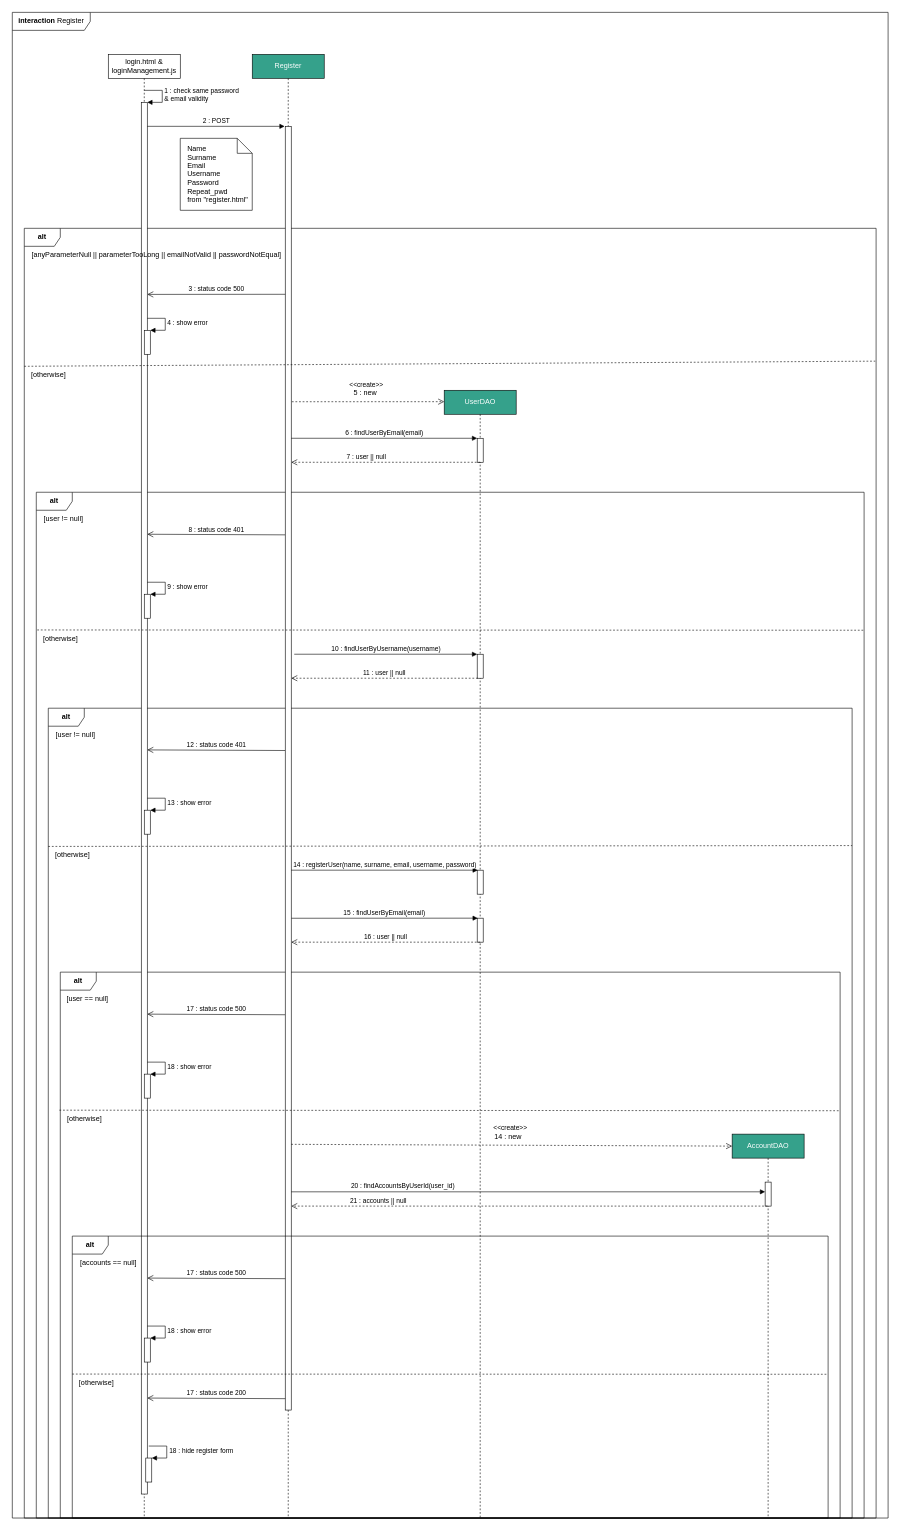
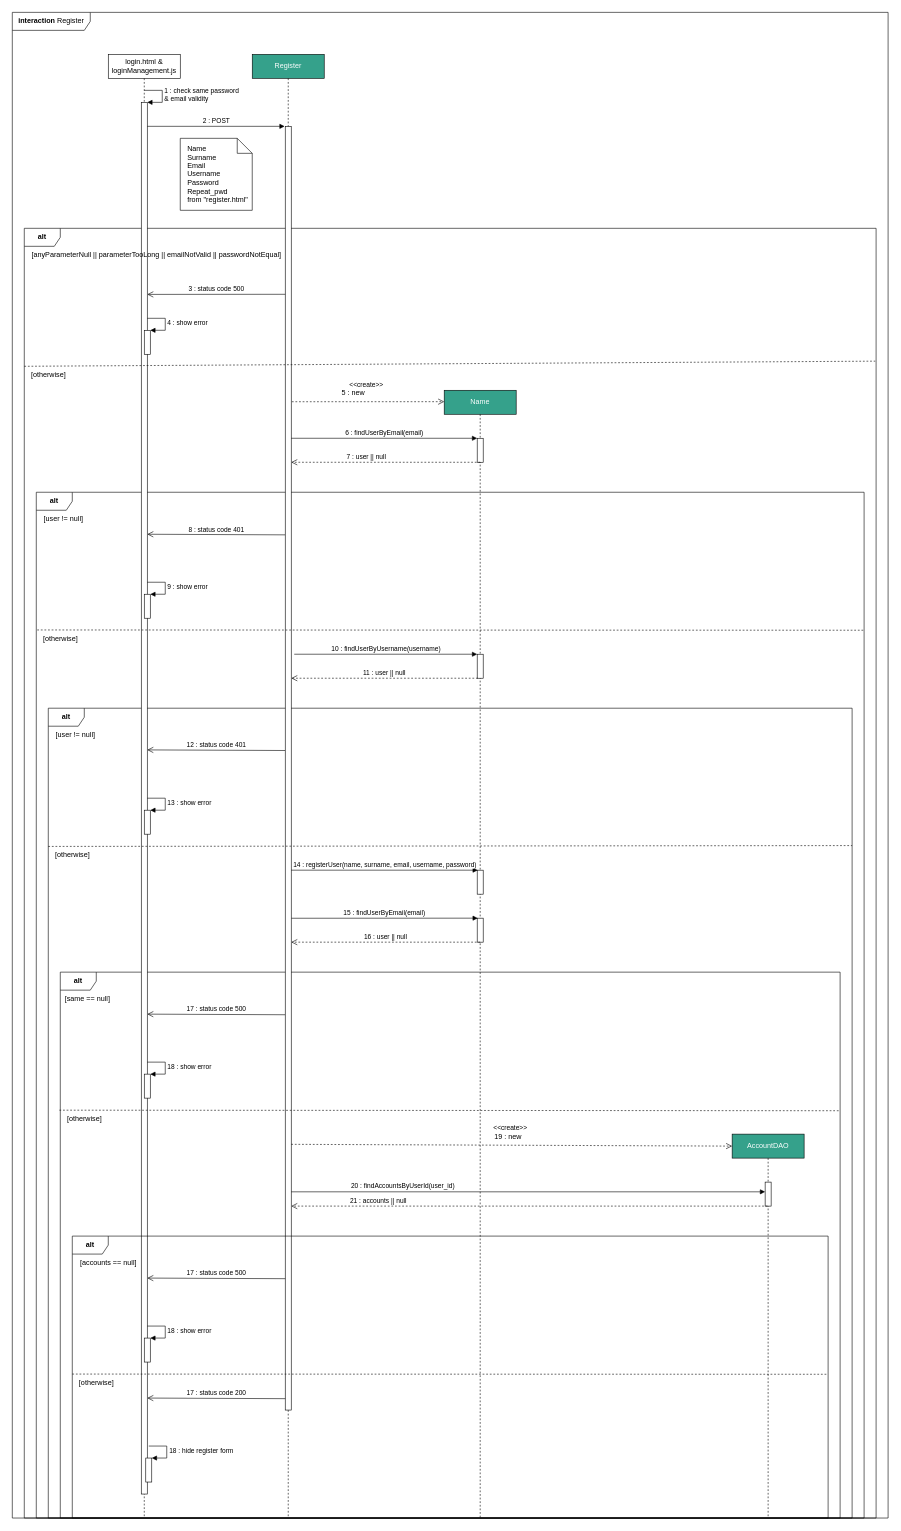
  <mxCell id="0" />
  <mxCell id="1" parent="0" />
  <mxCell id="2" value="&lt;b&gt;interaction&amp;nbsp;&lt;/b&gt;Register" style="shape=umlFrame;whiteSpace=wrap;html=1;width=130;height=30;" parent="1" vertex="1"><mxGeometry x="20" y="20" width="1460" height="2510" as="geometry" /></mxCell>
  <mxCell id="3" value="&lt;b&gt;alt&lt;/b&gt;" style="shape=umlFrame;whiteSpace=wrap;html=1;" parent="1" vertex="1"><mxGeometry x="40" y="380" width="1420" height="2150" as="geometry" /></mxCell>
  <mxCell id="4" value="&lt;b&gt;alt&lt;/b&gt;" style="shape=umlFrame;whiteSpace=wrap;html=1;" parent="1" vertex="1"><mxGeometry y="820" width="1380" height="1710" as="geometry" x="60" /></mxCell>
  <mxCell id="5" value="&lt;b&gt;alt&lt;/b&gt;" style="shape=umlFrame;whiteSpace=wrap;html=1;" parent="1" vertex="1"><mxGeometry x="80" y="1180" width="1340" height="1350" as="geometry" /></mxCell>
  <mxCell id="6" value="&lt;b&gt;alt&lt;/b&gt;" style="shape=umlFrame;whiteSpace=wrap;html=1;" parent="1" vertex="1"><mxGeometry x="100" y="1620" width="1300" height="910" as="geometry" /></mxCell>
  <mxCell id="7" value="login.html &amp;amp; loginManagement.js" style="shape=umlLifeline;perimeter=lifelinePerimeter;whiteSpace=wrap;html=1;container=1;collapsible=0;recursiveResize=0;outlineConnect=0;" parent="1" vertex="1"><mxGeometry x="180" y="90" width="120" height="2440" as="geometry" /></mxCell>
  <mxCell id="8" value="" style="html=1;points=[];perimeter=orthogonalPerimeter;" vertex="1" parent="7"><mxGeometry x="55" y="80" width="10" height="2320" as="geometry" /></mxCell>
  <mxCell id="9" value="1 : check same password&lt;br&gt;&amp;amp; email validity" style="edgeStyle=orthogonalEdgeStyle;html=1;align=left;spacingLeft=2;endArrow=block;rounded=0;entryX=1;entryY=0;" edge="1" target="8" parent="7"><mxGeometry relative="1" as="geometry"><mxPoint x="60" y="60" as="sourcePoint" /><Array as="points"><mxPoint x="90" y="60" /></Array></mxGeometry></mxCell>
  <mxCell id="10" value="" style="html=1;points=[];perimeter=orthogonalPerimeter;" vertex="1" parent="7"><mxGeometry x="60" y="460" width="10" height="40" as="geometry" /></mxCell>
  <mxCell id="11" value="4 : show error" style="edgeStyle=orthogonalEdgeStyle;html=1;align=left;spacingLeft=2;endArrow=block;rounded=0;entryX=1;entryY=0;" edge="1" target="10" parent="7"><mxGeometry relative="1" as="geometry"><mxPoint x="65" y="440" as="sourcePoint" /><Array as="points"><mxPoint x="95" y="440" /></Array></mxGeometry></mxCell>
  <mxCell id="12" value="8 : status code 401" style="html=1;verticalAlign=bottom;endArrow=open;endSize=8;rounded=0;entryX=1;entryY=0.145;entryDx=0;entryDy=0;entryPerimeter=0;" edge="1" parent="7"><mxGeometry relative="1" as="geometry"><mxPoint x="295" y="801" as="sourcePoint" /><mxPoint x="65" y="800" as="targetPoint" /></mxGeometry></mxCell>
  <mxCell id="13" value="9 : show error" style="edgeStyle=orthogonalEdgeStyle;html=1;align=left;spacingLeft=2;endArrow=block;rounded=0;entryX=1;entryY=0;" edge="1" parent="7"><mxGeometry relative="1" as="geometry"><mxPoint x="65" y="880" as="sourcePoint" /><Array as="points"><mxPoint x="95" y="880" /></Array><mxPoint x="70" y="900" as="targetPoint" /></mxGeometry></mxCell>
  <mxCell id="14" value="" style="html=1;points=[];perimeter=orthogonalPerimeter;" vertex="1" parent="7"><mxGeometry x="60" y="900" width="10" height="40" as="geometry" /></mxCell>
  <mxCell id="15" value="12 : status code 401" style="html=1;verticalAlign=bottom;endArrow=open;endSize=8;rounded=0;entryX=1;entryY=0.145;entryDx=0;entryDy=0;entryPerimeter=0;" edge="1" parent="7"><mxGeometry relative="1" as="geometry"><mxPoint x="295" y="1160.5" as="sourcePoint" /><mxPoint x="65" y="1159.5" as="targetPoint" /></mxGeometry></mxCell>
  <mxCell id="16" value="13 : show error" style="edgeStyle=orthogonalEdgeStyle;html=1;align=left;spacingLeft=2;endArrow=block;rounded=0;entryX=1;entryY=0;" edge="1" parent="7"><mxGeometry relative="1" as="geometry"><mxPoint x="65" y="1240" as="sourcePoint" /><Array as="points"><mxPoint x="95" y="1240" /></Array><mxPoint x="70" y="1260" as="targetPoint" /></mxGeometry></mxCell>
  <mxCell id="17" value="" style="html=1;points=[];perimeter=orthogonalPerimeter;" vertex="1" parent="7"><mxGeometry x="60" y="1260" width="10" height="40" as="geometry" /></mxCell>
  <mxCell id="18" value="17 : status code 500" style="html=1;verticalAlign=bottom;endArrow=open;endSize=8;rounded=0;entryX=1;entryY=0.145;entryDx=0;entryDy=0;entryPerimeter=0;" edge="1" parent="7"><mxGeometry relative="1" as="geometry"><mxPoint x="295" y="1601" as="sourcePoint" /><mxPoint x="65" y="1600" as="targetPoint" /></mxGeometry></mxCell>
  <mxCell id="19" value="18 : show error" style="edgeStyle=orthogonalEdgeStyle;html=1;align=left;spacingLeft=2;endArrow=block;rounded=0;entryX=1;entryY=0;" edge="1" parent="7"><mxGeometry relative="1" as="geometry"><mxPoint x="65" y="1680" as="sourcePoint" /><Array as="points"><mxPoint x="95" y="1680" /></Array><mxPoint x="70" y="1700" as="targetPoint" /></mxGeometry></mxCell>
  <mxCell id="20" value="" style="html=1;points=[];perimeter=orthogonalPerimeter;" vertex="1" parent="7"><mxGeometry x="60" y="1700" width="10" height="40" as="geometry" /></mxCell>
  <mxCell id="21" value="Register" style="shape=umlLifeline;perimeter=lifelinePerimeter;whiteSpace=wrap;html=1;container=1;collapsible=0;recursiveResize=0;outlineConnect=0;fillColor=#35A18B;fontColor=#FFFFFF;" parent="1" vertex="1"><mxGeometry x="420" y="90" width="120" height="2440" as="geometry" /></mxCell>
  <mxCell id="22" value="" style="html=1;points=[];perimeter=orthogonalPerimeter;" parent="21" vertex="1"><mxGeometry x="55" y="120" width="10" height="2140" as="geometry" /></mxCell>
  <mxCell id="23" value="3 : status code 500" style="html=1;verticalAlign=bottom;endArrow=open;endSize=8;rounded=0;entryX=1;entryY=0.138;entryDx=0;entryDy=0;entryPerimeter=0;" edge="1" parent="21" target="8"><mxGeometry relative="1" as="geometry"><mxPoint x="55" y="400" as="sourcePoint" /><mxPoint x="-25" y="400" as="targetPoint" /></mxGeometry></mxCell>
  <mxCell id="24" value="AccountDAO" style="shape=umlLifeline;perimeter=lifelinePerimeter;whiteSpace=wrap;html=1;container=1;collapsible=0;recursiveResize=0;outlineConnect=0;fillColor=#35A18B;fontColor=#FFFFFF;" parent="1" vertex="1"><mxGeometry x="1220" y="1890" width="120" height="640" as="geometry" /></mxCell>
  <mxCell id="25" value="" style="html=1;points=[];perimeter=orthogonalPerimeter;" parent="24" vertex="1"><mxGeometry x="55" y="80" width="10" height="40" as="geometry" /></mxCell>
  <mxCell id="26" value="2 : POST" style="html=1;verticalAlign=bottom;startArrow=none;endArrow=block;startSize=8;rounded=0;startFill=0;entryX=-0.1;entryY=0;entryDx=0;entryDy=0;entryPerimeter=0;" parent="1" edge="1" target="22"><mxGeometry relative="1" as="geometry"><mxPoint x="245" y="210" as="sourcePoint" /><mxPoint x="470" y="210" as="targetPoint" /></mxGeometry></mxCell>
  <mxCell id="27" value="" style="shape=note2;boundedLbl=1;whiteSpace=wrap;html=1;size=25;verticalAlign=top;align=center;" parent="1" vertex="1"><mxGeometry x="300" y="230" width="120" height="120" as="geometry" /></mxCell>
  <mxCell id="28" value="Name&lt;br&gt;Surname&lt;br&gt;Email&lt;br&gt;Username&lt;br&gt;Password&lt;br&gt;Repeat_pwd&lt;br&gt;from &quot;register.html&quot;" style="text;html=1;align=left;verticalAlign=middle;resizable=0;points=[];autosize=1;strokeColor=none;fillColor=none;" parent="1" vertex="1"><mxGeometry x="310" y="235" width="120" height="110" as="geometry" /></mxCell>
  <mxCell id="29" value="[anyParameterNull || parameterTooLong || emailNotValid || passwordNotEqual]" style="text;html=1;align=center;verticalAlign=middle;resizable=0;points=[];autosize=1;strokeColor=none;fillColor=none;" parent="1" vertex="1"><mxGeometry x="40" y="410" width="440" height="30" as="geometry" /></mxCell>
- <mxCell id="30" value="UserDAO" style="shape=umlLifeline;perimeter=lifelinePerimeter;whiteSpace=wrap;html=1;container=1;collapsible=0;recursiveResize=0;outlineConnect=0;fillColor=#35A18B;fontColor=#FFFFFF;" parent="1" vertex="1"><mxGeometry x="740" y="650" width="120" height="1880" as="geometry" /></mxCell>
+ <mxCell id="30" value="Name" style="shape=umlLifeline;perimeter=lifelinePerimeter;whiteSpace=wrap;html=1;container=1;collapsible=0;recursiveResize=0;outlineConnect=0;fillColor=#35A18B;fontColor=#FFFFFF;" parent="1" vertex="1"><mxGeometry x="740" y="650" width="120" height="1880" as="geometry" /></mxCell>
  <mxCell id="31" value="" style="html=1;points=[];perimeter=orthogonalPerimeter;" parent="30" vertex="1"><mxGeometry x="55" y="80" width="10" height="40" as="geometry" /></mxCell>
  <mxCell id="32" value="" style="html=1;points=[];perimeter=orthogonalPerimeter;" parent="30" vertex="1"><mxGeometry x="55" y="440" width="10" height="40" as="geometry" /></mxCell>
  <mxCell id="33" value="&amp;lt;&amp;lt;create&amp;gt;&amp;gt;" style="endArrow=open;startArrow=none;endFill=0;startFill=0;endSize=8;html=1;verticalAlign=bottom;dashed=1;labelBackgroundColor=none;rounded=0;exitX=1.1;exitY=0.639;exitDx=0;exitDy=0;exitPerimeter=0;" parent="1" edge="1"><mxGeometry x="-0.024" y="19" width="160" relative="1" as="geometry"><mxPoint x="486" y="669.08" as="sourcePoint" /><mxPoint x="740" y="669" as="targetPoint" /><mxPoint as="offset" /></mxGeometry></mxCell>
- <mxCell id="34" value="5 : new" style="text;html=1;align=center;verticalAlign=middle;resizable=0;points=[];autosize=1;strokeColor=none;fillColor=none;" parent="1" vertex="1"><mxGeometry x="578" y="640" width="60" height="30" as="geometry" /></mxCell>
+ <mxCell id="34" value="5 : new" style="text;html=1;align=center;verticalAlign=middle;resizable=0;points=[];autosize=1;strokeColor=none;fillColor=none;" parent="1" vertex="1"><mxGeometry x="558" y="640" width="60" height="30" as="geometry" /></mxCell>
  <mxCell id="35" value="7 : user || null" style="html=1;verticalAlign=bottom;endArrow=open;dashed=1;endSize=8;rounded=0;" parent="1" target="22" edge="1"><mxGeometry x="0.206" relative="1" as="geometry"><mxPoint x="800" y="770" as="sourcePoint" /><mxPoint x="720" y="770" as="targetPoint" /><mxPoint as="offset" /></mxGeometry></mxCell>
  <mxCell id="36" value="6 : findUserByEmail(email)" style="html=1;verticalAlign=bottom;startArrow=none;endArrow=block;startSize=8;rounded=0;startFill=0;" parent="1" edge="1"><mxGeometry relative="1" as="geometry"><mxPoint x="485" y="730" as="sourcePoint" /><mxPoint x="795" y="730" as="targetPoint" /></mxGeometry></mxCell>
  <mxCell id="37" value="[user != null]" style="text;html=1;align=center;verticalAlign=middle;resizable=0;points=[];autosize=1;strokeColor=none;fillColor=none;" parent="1" vertex="1"><mxGeometry y="850" width="90" height="30" as="geometry" x="60" /></mxCell>
  <mxCell id="38" value="10 : findUserByUsername(username)" style="html=1;verticalAlign=bottom;startArrow=none;endArrow=block;startSize=8;rounded=0;startFill=0;" parent="1" edge="1"><mxGeometry relative="1" as="geometry"><mxPoint x="490" y="1090" as="sourcePoint" /><mxPoint x="795" y="1090" as="targetPoint" /></mxGeometry></mxCell>
  <mxCell id="39" value="11 : user || null" style="html=1;verticalAlign=bottom;endArrow=open;dashed=1;endSize=8;rounded=0;exitX=0.1;exitY=1;exitDx=0;exitDy=0;exitPerimeter=0;" parent="1" source="32" target="22" edge="1"><mxGeometry relative="1" as="geometry"><mxPoint x="860" y="1010" as="sourcePoint" /><mxPoint x="780" y="1010" as="targetPoint" /></mxGeometry></mxCell>
  <mxCell id="40" value="[user != null]" style="text;html=1;align=center;verticalAlign=middle;resizable=0;points=[];autosize=1;strokeColor=none;fillColor=none;" parent="1" vertex="1"><mxGeometry x="80" y="1210" width="90" height="30" as="geometry" /></mxCell>
  <mxCell id="41" value="" style="endArrow=none;dashed=1;html=1;rounded=0;exitX=0;exitY=0;exitDx=0;exitDy=0;exitPerimeter=0;entryX=0.999;entryY=0.103;entryDx=0;entryDy=0;entryPerimeter=0;" parent="1" edge="1" target="3" source="42"><mxGeometry width="50" height="50" relative="1" as="geometry"><mxPoint x="140" y="609.55" as="sourcePoint" /><mxPoint x="1540" y="610" as="targetPoint" /></mxGeometry></mxCell>
  <mxCell id="42" value="[otherwise]" style="text;html=1;align=center;verticalAlign=middle;resizable=0;points=[];autosize=1;strokeColor=none;fillColor=none;" parent="1" vertex="1"><mxGeometry x="40" y="610" width="80" height="30" as="geometry" /></mxCell>
  <mxCell id="43" value="" style="endArrow=none;dashed=1;html=1;rounded=0;exitX=0.001;exitY=0.145;exitDx=0;exitDy=0;exitPerimeter=0;" parent="1" edge="1"><mxGeometry width="50" height="50" relative="1" as="geometry"><mxPoint x="61.56" y="1049.55" as="sourcePoint" /><mxPoint x="1440" y="1050" as="targetPoint" /></mxGeometry></mxCell>
  <mxCell id="44" value="[otherwise]" style="text;html=1;align=center;verticalAlign=middle;resizable=0;points=[];autosize=1;strokeColor=none;fillColor=none;" parent="1" vertex="1"><mxGeometry y="1050" width="80" height="30" as="geometry" x="60" /></mxCell>
  <mxCell id="45" value="" style="endArrow=none;dashed=1;html=1;rounded=0;exitX=-0.002;exitY=0.187;exitDx=0;exitDy=0;exitPerimeter=0;" parent="1" edge="1"><mxGeometry width="50" height="50" relative="1" as="geometry"><mxPoint x="79.96" y="1410.41" as="sourcePoint" /><mxPoint x="1420" y="1409" as="targetPoint" /></mxGeometry></mxCell>
  <mxCell id="46" value="[otherwise]" style="text;html=1;align=center;verticalAlign=middle;resizable=0;points=[];autosize=1;strokeColor=none;fillColor=none;" parent="1" vertex="1"><mxGeometry x="80" y="1410" width="80" height="30" as="geometry" /></mxCell>
  <mxCell id="47" value="" style="html=1;points=[];perimeter=orthogonalPerimeter;" parent="1" vertex="1"><mxGeometry x="795" y="1450" width="10" height="40" as="geometry" /></mxCell>
  <mxCell id="48" value="14 : registerUser(name, surname, email, username, password)" style="html=1;verticalAlign=bottom;startArrow=none;endArrow=block;startSize=8;rounded=0;entryX=0.1;entryY=0;entryDx=0;entryDy=0;entryPerimeter=0;startFill=0;" parent="1" target="47" edge="1"><mxGeometry relative="1" as="geometry"><mxPoint x="485" y="1450" as="sourcePoint" /><mxPoint x="790" y="1450" as="targetPoint" /></mxGeometry></mxCell>
  <mxCell id="49" value="" style="html=1;points=[];perimeter=orthogonalPerimeter;" parent="1" vertex="1"><mxGeometry x="795" y="1530" width="10" height="40" as="geometry" /></mxCell>
  <mxCell id="50" value="15 : findUserByEmail(email)" style="html=1;verticalAlign=bottom;startArrow=none;endArrow=block;startSize=8;rounded=0;exitX=0.218;exitY=0.745;exitDx=0;exitDy=0;exitPerimeter=0;startFill=0;entryX=0.1;entryY=0;entryDx=0;entryDy=0;entryPerimeter=0;" parent="1" target="49" edge="1"><mxGeometry relative="1" as="geometry"><mxPoint x="485.32" y="1530.15" as="sourcePoint" /><mxPoint x="790" y="1530.15" as="targetPoint" /></mxGeometry></mxCell>
- <mxCell id="51" value="[user == null]" style="text;html=1;align=center;verticalAlign=middle;resizable=0;points=[];autosize=1;strokeColor=none;fillColor=none;" parent="1" vertex="1"><mxGeometry x="100" y="1650" width="90" height="30" as="geometry" /></mxCell>
+ <mxCell id="51" value="[same == null]" style="text;html=1;align=center;verticalAlign=middle;resizable=0;points=[];autosize=1;strokeColor=none;fillColor=none;" parent="1" vertex="1"><mxGeometry x="100" y="1650" width="90" height="30" as="geometry" /></mxCell>
  <mxCell id="52" value="16 : user || null" style="html=1;verticalAlign=bottom;endArrow=open;dashed=1;endSize=8;rounded=0;" parent="1" edge="1"><mxGeometry relative="1" as="geometry"><mxPoint x="800" y="1570" as="sourcePoint" /><mxPoint x="485" y="1570" as="targetPoint" /></mxGeometry></mxCell>
  <mxCell id="53" value="" style="endArrow=none;dashed=1;html=1;rounded=0;exitX=-0.001;exitY=0.291;exitDx=0;exitDy=0;exitPerimeter=0;" parent="1" edge="1"><mxGeometry width="50" height="50" relative="1" as="geometry"><mxPoint x="98.52" y="1850.09" as="sourcePoint" /><mxPoint x="1400" y="1851" as="targetPoint" /></mxGeometry></mxCell>
  <mxCell id="54" value="&amp;lt;&amp;lt;create&amp;gt;&amp;gt;" style="endArrow=open;startArrow=none;endFill=0;startFill=0;endSize=8;html=1;verticalAlign=bottom;dashed=1;labelBackgroundColor=none;rounded=0;exitX=1;exitY=0.793;exitDx=0;exitDy=0;exitPerimeter=0;" parent="1" source="22" edge="1"><mxGeometry x="-0.007" y="20" width="160" relative="1" as="geometry"><mxPoint x="490" y="1910" as="sourcePoint" /><mxPoint x="1220" y="1910" as="targetPoint" /><mxPoint as="offset" /></mxGeometry></mxCell>
- <mxCell id="55" value="14 : new" style="text;html=1;align=center;verticalAlign=middle;resizable=0;points=[];autosize=1;strokeColor=none;fillColor=none;" parent="1" vertex="1"><mxGeometry x="811" y="1880" width="70" height="30" as="geometry" /></mxCell>
+ <mxCell id="55" value="19 : new" style="text;html=1;align=center;verticalAlign=middle;resizable=0;points=[];autosize=1;strokeColor=none;fillColor=none;" parent="1" vertex="1"><mxGeometry x="811" y="1880" width="70" height="30" as="geometry" /></mxCell>
  <mxCell id="56" value="[otherwise]" style="text;html=1;align=center;verticalAlign=middle;resizable=0;points=[];autosize=1;strokeColor=none;fillColor=none;" parent="1" vertex="1"><mxGeometry x="100" y="1850" width="80" height="30" as="geometry" /></mxCell>
  <mxCell id="57" value="20 : findAccountsByUserId(user_id)" style="html=1;verticalAlign=bottom;startArrow=none;endArrow=block;startSize=8;rounded=0;exitX=1;exitY=0.83;exitDx=0;exitDy=0;exitPerimeter=0;startFill=0;" parent="1" source="22" target="25" edge="1"><mxGeometry x="-0.53" relative="1" as="geometry"><mxPoint x="1215" y="1970" as="sourcePoint" /><mxPoint as="offset" /></mxGeometry></mxCell>
  <mxCell id="58" value="21 : accounts || null" style="html=1;verticalAlign=bottom;endArrow=open;dashed=1;endSize=8;rounded=0;exitX=0.4;exitY=1;exitDx=0;exitDy=0;exitPerimeter=0;" parent="1" source="25" edge="1"><mxGeometry x="0.634" relative="1" as="geometry"><mxPoint x="1272" y="2010" as="sourcePoint" /><mxPoint x="485" y="2010" as="targetPoint" /><mxPoint as="offset" /></mxGeometry></mxCell>
  <mxCell id="59" value="&lt;b&gt;alt&lt;/b&gt;" style="shape=umlFrame;whiteSpace=wrap;html=1;" parent="1" vertex="1"><mxGeometry x="120" y="2060" width="1260" height="470" as="geometry" /></mxCell>
  <mxCell id="60" value="[accounts == null]" style="text;html=1;align=center;verticalAlign=middle;resizable=0;points=[];autosize=1;strokeColor=none;fillColor=none;" parent="1" vertex="1"><mxGeometry x="120" y="2090" width="120" height="30" as="geometry" /></mxCell>
  <mxCell id="61" value="" style="endArrow=none;dashed=1;html=1;rounded=0;exitX=0;exitY=0;exitDx=0;exitDy=0;exitPerimeter=0;entryX=0.999;entryY=0.605;entryDx=0;entryDy=0;entryPerimeter=0;" parent="1" edge="1" source="62"><mxGeometry width="50" height="50" relative="1" as="geometry"><mxPoint x="300" y="2290.35" as="sourcePoint" /><mxPoint x="1378.92" y="2290.35" as="targetPoint" /></mxGeometry></mxCell>
  <mxCell id="62" value="[otherwise]" style="text;html=1;align=center;verticalAlign=middle;resizable=0;points=[];autosize=1;strokeColor=none;fillColor=none;" parent="1" vertex="1"><mxGeometry x="120" y="2290" width="80" height="30" as="geometry" /></mxCell>
  <mxCell id="63" value="18 : show error" style="edgeStyle=orthogonalEdgeStyle;html=1;align=left;spacingLeft=2;endArrow=block;rounded=0;entryX=1;entryY=0;" edge="1" parent="1"><mxGeometry relative="1" as="geometry"><mxPoint x="245" y="2210" as="sourcePoint" /><Array as="points"><mxPoint x="275" y="2210" /></Array><mxPoint x="250" y="2230" as="targetPoint" /></mxGeometry></mxCell>
  <mxCell id="64" value="" style="html=1;points=[];perimeter=orthogonalPerimeter;" vertex="1" parent="1"><mxGeometry x="240" y="2230" width="10" height="40" as="geometry" /></mxCell>
  <mxCell id="65" value="17 : status code 500" style="html=1;verticalAlign=bottom;endArrow=open;endSize=8;rounded=0;entryX=1;entryY=0.145;entryDx=0;entryDy=0;entryPerimeter=0;" edge="1" parent="1"><mxGeometry relative="1" as="geometry"><mxPoint x="475" y="2131" as="sourcePoint" /><mxPoint x="245" y="2130" as="targetPoint" /></mxGeometry></mxCell>
  <mxCell id="66" value="17 : status code 200" style="html=1;verticalAlign=bottom;endArrow=open;endSize=8;rounded=0;entryX=1;entryY=0.145;entryDx=0;entryDy=0;entryPerimeter=0;" edge="1" parent="1"><mxGeometry relative="1" as="geometry"><mxPoint x="475" y="2331" as="sourcePoint" /><mxPoint x="245" y="2330" as="targetPoint" /></mxGeometry></mxCell>
  <mxCell id="67" value="" style="html=1;points=[];perimeter=orthogonalPerimeter;fontColor=#000000;fillColor=#FFFFFF;" vertex="1" parent="1"><mxGeometry x="242.5" y="2430" width="10" height="40" as="geometry" /></mxCell>
  <mxCell id="68" value="18 : hide register form" style="edgeStyle=orthogonalEdgeStyle;html=1;align=left;spacingLeft=2;endArrow=block;rounded=0;entryX=1;entryY=0;fontColor=#000000;" edge="1" target="67" parent="1"><mxGeometry relative="1" as="geometry"><mxPoint x="247.5" y="2410" as="sourcePoint" /><Array as="points"><mxPoint x="277.5" y="2410" /></Array></mxGeometry></mxCell>
